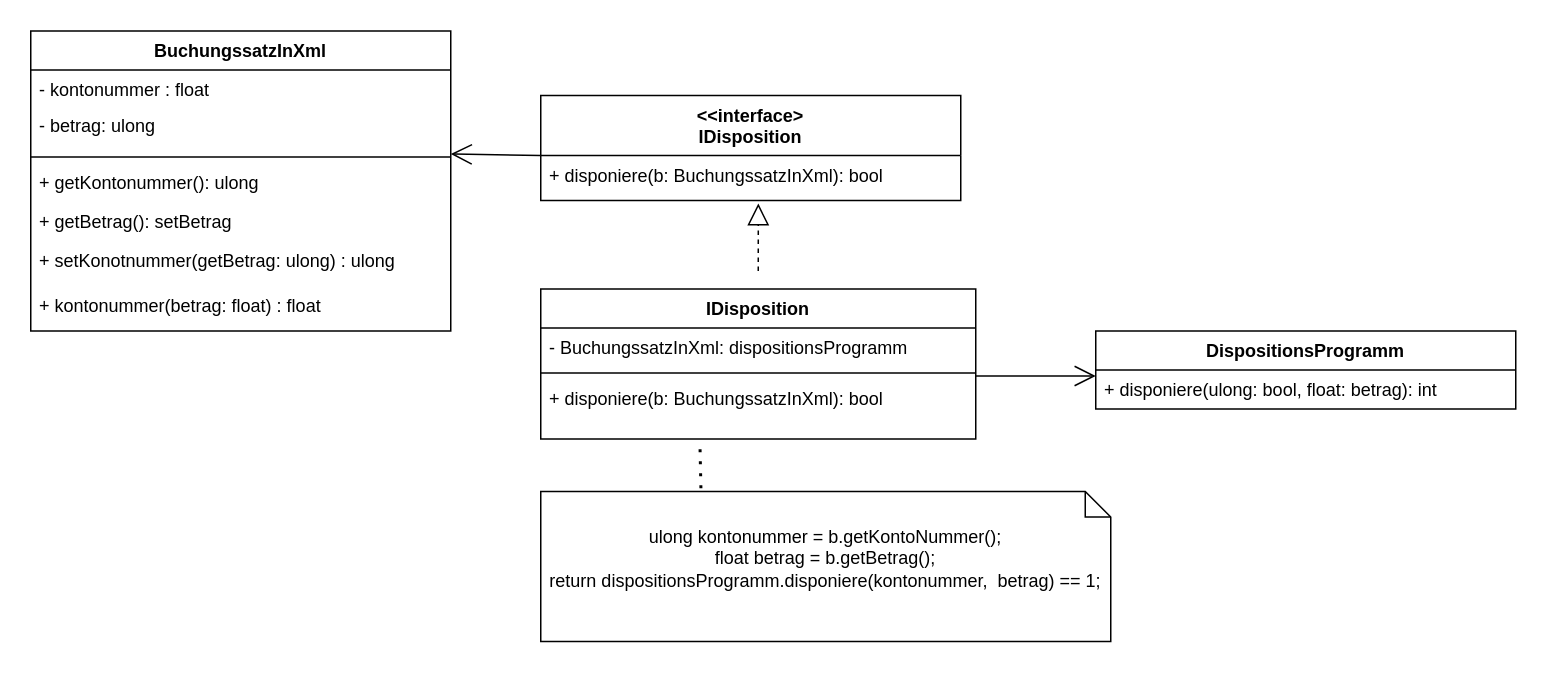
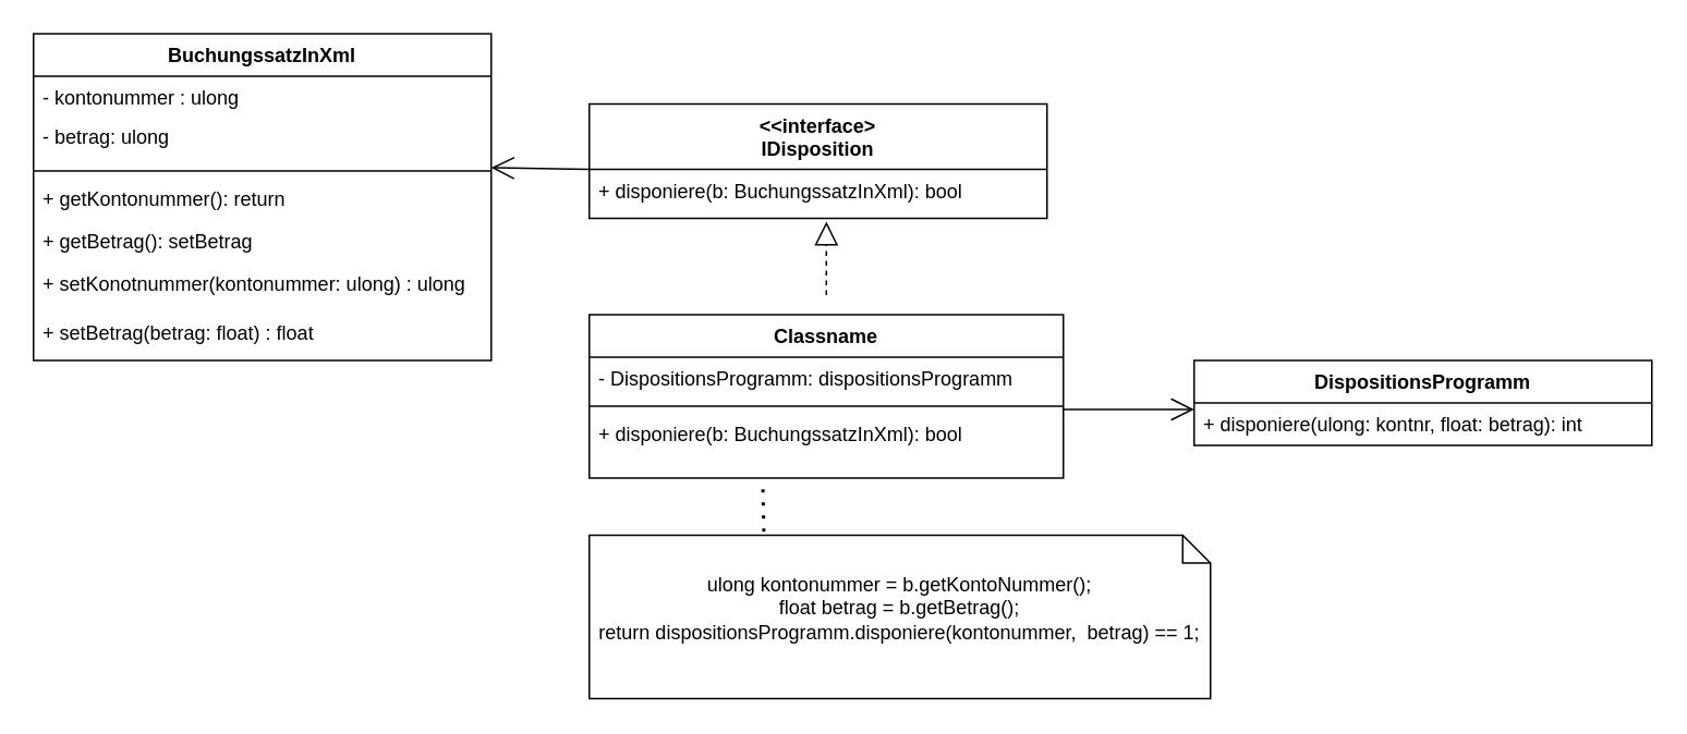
  <mxCell id="0" />
  <mxCell id="1" parent="0" />
  <mxCell id="2" value="BuchungssatzInXml&#10;" style="swimlane;fontStyle=1;align=center;verticalAlign=top;childLayout=stackLayout;horizontal=1;startSize=26;horizontalStack=0;resizeParent=1;resizeParentMax=0;resizeLast=0;collapsible=1;marginBottom=0;" parent="1" vertex="1"><mxGeometry x="20" y="20" width="280" height="200" as="geometry" /></mxCell>
- <mxCell id="3" value="- kontonummer : float&#10;&#10;&#10;&#10;&#10;" style="text;strokeColor=none;fillColor=none;align=left;verticalAlign=top;spacingLeft=4;spacingRight=4;overflow=hidden;rotatable=0;points=[[0,0.5],[1,0.5]];portConstraint=eastwest;" parent="2" vertex="1"><mxGeometry y="26" width="280" height="24" as="geometry" /></mxCell>
+ <mxCell id="3" value="- kontonummer : ulong&#10;&#10;&#10;&#10;&#10;" style="text;strokeColor=none;fillColor=none;align=left;verticalAlign=top;spacingLeft=4;spacingRight=4;overflow=hidden;rotatable=0;points=[[0,0.5],[1,0.5]];portConstraint=eastwest;" parent="2" vertex="1"><mxGeometry y="26" width="280" height="24" as="geometry" /></mxCell>
  <mxCell id="4" value="- betrag: ulong&#10;&#10;&#10;&#10;&#10;&#10;" style="text;strokeColor=none;fillColor=none;align=left;verticalAlign=top;spacingLeft=4;spacingRight=4;overflow=hidden;rotatable=0;points=[[0,0.5],[1,0.5]];portConstraint=eastwest;" parent="2" vertex="1"><mxGeometry y="50" width="280" height="30" as="geometry" /></mxCell>
  <mxCell id="5" value="" style="line;strokeWidth=1;fillColor=none;align=left;verticalAlign=middle;spacingTop=-1;spacingLeft=3;spacingRight=3;rotatable=0;labelPosition=right;points=[];portConstraint=eastwest;" vertex="1" parent="2"><mxGeometry y="80" width="280" height="8" as="geometry" /></mxCell>
- <mxCell id="6" value="+ getKontonummer(): ulong" style="text;strokeColor=none;fillColor=none;align=left;verticalAlign=top;spacingLeft=4;spacingRight=4;overflow=hidden;rotatable=0;points=[[0,0.5],[1,0.5]];portConstraint=eastwest;" vertex="1" parent="2"><mxGeometry y="88" width="280" height="26" as="geometry" /></mxCell>
+ <mxCell id="6" value="+ getKontonummer(): return" style="text;strokeColor=none;fillColor=none;align=left;verticalAlign=top;spacingLeft=4;spacingRight=4;overflow=hidden;rotatable=0;points=[[0,0.5],[1,0.5]];portConstraint=eastwest;" vertex="1" parent="2"><mxGeometry y="88" width="280" height="26" as="geometry" /></mxCell>
  <mxCell id="7" value="+ getBetrag(): setBetrag" style="text;strokeColor=none;fillColor=none;align=left;verticalAlign=top;spacingLeft=4;spacingRight=4;overflow=hidden;rotatable=0;points=[[0,0.5],[1,0.5]];portConstraint=eastwest;" vertex="1" parent="2"><mxGeometry y="114" width="280" height="26" as="geometry" /></mxCell>
- <mxCell id="8" value="+ setKonotnummer(getBetrag: ulong) : ulong" style="text;strokeColor=none;fillColor=none;align=left;verticalAlign=top;spacingLeft=4;spacingRight=4;overflow=hidden;rotatable=0;points=[[0,0.5],[1,0.5]];portConstraint=eastwest;" vertex="1" parent="2"><mxGeometry y="140" width="280" height="30" as="geometry" /></mxCell>
- <mxCell id="9" value="+ kontonummer(betrag: float) : float" style="text;strokeColor=none;fillColor=none;align=left;verticalAlign=top;spacingLeft=4;spacingRight=4;overflow=hidden;rotatable=0;points=[[0,0.5],[1,0.5]];portConstraint=eastwest;" vertex="1" parent="2"><mxGeometry y="170" width="280" height="30" as="geometry" /></mxCell>
+ <mxCell id="8" value="+ setKonotnummer(kontonummer: ulong) : ulong" style="text;strokeColor=none;fillColor=none;align=left;verticalAlign=top;spacingLeft=4;spacingRight=4;overflow=hidden;rotatable=0;points=[[0,0.5],[1,0.5]];portConstraint=eastwest;" vertex="1" parent="2"><mxGeometry y="140" width="280" height="30" as="geometry" /></mxCell>
+ <mxCell id="9" value="+ setBetrag(betrag: float) : float" style="text;strokeColor=none;fillColor=none;align=left;verticalAlign=top;spacingLeft=4;spacingRight=4;overflow=hidden;rotatable=0;points=[[0,0.5],[1,0.5]];portConstraint=eastwest;" vertex="1" parent="2"><mxGeometry y="170" width="280" height="30" as="geometry" /></mxCell>
  <mxCell id="10" value="DispositionsProgramm&#10;" style="swimlane;fontStyle=1;align=center;verticalAlign=top;childLayout=stackLayout;horizontal=1;startSize=26;horizontalStack=0;resizeParent=1;resizeParentMax=0;resizeLast=0;collapsible=1;marginBottom=0;" parent="1" vertex="1"><mxGeometry x="730" y="220" width="280" height="52" as="geometry" /></mxCell>
- <mxCell id="11" value="+ disponiere(ulong: bool, float: betrag): int&#10;" style="text;strokeColor=none;fillColor=none;align=left;verticalAlign=top;spacingLeft=4;spacingRight=4;overflow=hidden;rotatable=0;points=[[0,0.5],[1,0.5]];portConstraint=eastwest;" parent="10" vertex="1"><mxGeometry y="26" width="280" height="26" as="geometry" /></mxCell>
+ <mxCell id="11" value="+ disponiere(ulong: kontnr, float: betrag): int&#10;" style="text;strokeColor=none;fillColor=none;align=left;verticalAlign=top;spacingLeft=4;spacingRight=4;overflow=hidden;rotatable=0;points=[[0,0.5],[1,0.5]];portConstraint=eastwest;" parent="10" vertex="1"><mxGeometry y="26" width="280" height="26" as="geometry" /></mxCell>
  <mxCell id="12" value="&lt;&lt;interface&gt;&#10;IDisposition&#10;&#10;" style="swimlane;fontStyle=1;align=center;verticalAlign=top;childLayout=stackLayout;horizontal=1;startSize=40;horizontalStack=0;resizeParent=1;resizeParentMax=0;resizeLast=0;collapsible=1;marginBottom=0;" parent="1" vertex="1"><mxGeometry x="360" y="63" width="280" height="70" as="geometry" /></mxCell>
  <mxCell id="13" value="" style="endArrow=open;endFill=1;endSize=12;html=1;" parent="12" edge="1"><mxGeometry width="160" relative="1" as="geometry"><mxPoint y="40" as="sourcePoint" /><mxPoint x="-60" y="39" as="targetPoint" /></mxGeometry></mxCell>
  <mxCell id="14" value="+ disponiere(b: BuchungssatzInXml): bool" style="text;strokeColor=none;fillColor=none;align=left;verticalAlign=top;spacingLeft=4;spacingRight=4;overflow=hidden;rotatable=0;points=[[0,0.5],[1,0.5]];portConstraint=eastwest;" parent="12" vertex="1"><mxGeometry y="40" width="280" height="30" as="geometry" /></mxCell>
  <mxCell id="15" value="" style="endArrow=block;dashed=1;endFill=0;endSize=12;html=1;entryX=0.518;entryY=1.067;entryDx=0;entryDy=0;entryPerimeter=0;exitX=0.5;exitY=0;exitDx=0;exitDy=0;" parent="1" target="14" edge="1"><mxGeometry width="160" relative="1" as="geometry"><mxPoint x="505" y="180" as="sourcePoint" /><mxPoint x="580" y="320" as="targetPoint" /></mxGeometry></mxCell>
- <mxCell id="16" value="IDisposition" style="swimlane;fontStyle=1;align=center;verticalAlign=top;childLayout=stackLayout;horizontal=1;startSize=26;horizontalStack=0;resizeParent=1;resizeParentMax=0;resizeLast=0;collapsible=1;marginBottom=0;" parent="1" vertex="1"><mxGeometry x="360" y="192" width="290" height="100" as="geometry" /></mxCell>
- <mxCell id="17" value="- BuchungssatzInXml: dispositionsProgramm" style="text;strokeColor=none;fillColor=none;align=left;verticalAlign=top;spacingLeft=4;spacingRight=4;overflow=hidden;rotatable=0;points=[[0,0.5],[1,0.5]];portConstraint=eastwest;" parent="16" vertex="1"><mxGeometry y="26" width="290" height="26" as="geometry" /></mxCell>
+ <mxCell id="16" value="Classname" style="swimlane;fontStyle=1;align=center;verticalAlign=top;childLayout=stackLayout;horizontal=1;startSize=26;horizontalStack=0;resizeParent=1;resizeParentMax=0;resizeLast=0;collapsible=1;marginBottom=0;" parent="1" vertex="1"><mxGeometry x="360" y="192" width="290" height="100" as="geometry" /></mxCell>
+ <mxCell id="17" value="- DispositionsProgramm: dispositionsProgramm" style="text;strokeColor=none;fillColor=none;align=left;verticalAlign=top;spacingLeft=4;spacingRight=4;overflow=hidden;rotatable=0;points=[[0,0.5],[1,0.5]];portConstraint=eastwest;" parent="16" vertex="1"><mxGeometry y="26" width="290" height="26" as="geometry" /></mxCell>
  <mxCell id="18" value="" style="line;strokeWidth=1;fillColor=none;align=left;verticalAlign=middle;spacingTop=-1;spacingLeft=3;spacingRight=3;rotatable=0;labelPosition=right;points=[];portConstraint=eastwest;" parent="16" vertex="1"><mxGeometry y="52" width="290" height="8" as="geometry" /></mxCell>
  <mxCell id="19" value="+ disponiere(b: BuchungssatzInXml): bool" style="text;strokeColor=none;fillColor=none;align=left;verticalAlign=top;spacingLeft=4;spacingRight=4;overflow=hidden;rotatable=0;points=[[0,0.5],[1,0.5]];portConstraint=eastwest;" parent="16" vertex="1"><mxGeometry y="60" width="290" height="40" as="geometry" /></mxCell>
  <mxCell id="20" value="" style="endArrow=open;endFill=1;endSize=12;html=1;" parent="1" edge="1"><mxGeometry width="160" relative="1" as="geometry"><mxPoint x="650" y="250" as="sourcePoint" /><mxPoint x="730" y="250" as="targetPoint" /></mxGeometry></mxCell>
  <mxCell id="21" value="ulong kontonummer = b.getKontoNummer();&lt;br&gt;float betrag = b.getBetrag();&lt;br&gt;return dispositionsProgramm.disponiere(kontonummer,&amp;nbsp; betrag) == 1;" style="shape=note2;boundedLbl=1;whiteSpace=wrap;html=1;size=17;verticalAlign=top;align=center;" vertex="1" parent="1"><mxGeometry x="360" y="327" width="380" height="100" as="geometry" /></mxCell>
  <mxCell id="22" value="" style="endArrow=none;dashed=1;html=1;dashPattern=1 3;strokeWidth=2;entryX=0.366;entryY=1.092;entryDx=0;entryDy=0;entryPerimeter=0;exitX=0.281;exitY=-0.022;exitDx=0;exitDy=0;exitPerimeter=0;" edge="1" parent="1" source="21" target="19"><mxGeometry width="50" height="50" relative="1" as="geometry"><mxPoint x="130" y="387" as="sourcePoint" /><mxPoint x="180" y="337" as="targetPoint" /></mxGeometry></mxCell>
